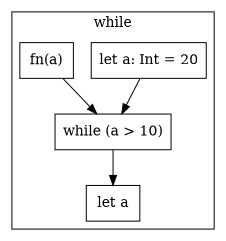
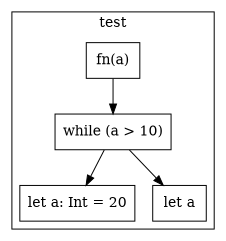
  digraph {
    node [shape=box]
    n1 [label="let a: Int = 20"]
    n2 [label="while (a > 10)"]
    n3 [label="fn(a)"]
    n4 [label="let a"]
    subgraph cluster_1 {
-     label=while
+     label=test
      n1
      n2
      n3
      n4
    }
    subgraph cluster_2 {
      label=fn
    }
-   n1 -> n2
+   n2 -> n1
    n2 -> n4
    n3 -> n2
  }
